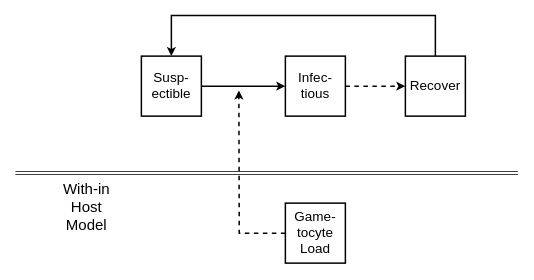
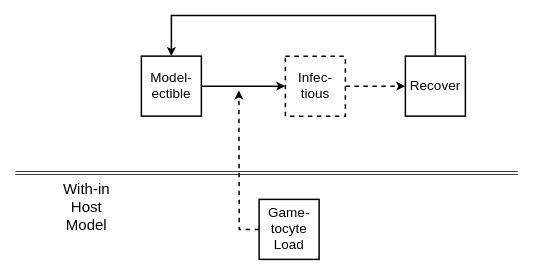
  <mxCell id="0" />
  <mxCell id="1" parent="0" />
  <mxCell id="2" style="edgeStyle=orthogonalEdgeStyle;rounded=0;orthogonalLoop=1;jettySize=auto;html=1;dashed=1;strokeWidth=2;" edge="1" parent="1" source="3"><mxGeometry relative="1" as="geometry"><mxPoint x="318" y="120" as="targetPoint" /></mxGeometry></mxCell>
- <mxCell id="3" value="Game-tocyte Load" style="whiteSpace=wrap;html=1;aspect=fixed;fontSize=18;strokeWidth=2;" vertex="1" parent="1"><mxGeometry x="380" y="270.167" width="80" height="80" as="geometry" /></mxCell>
+ <mxCell id="3" value="Game-tocyte Load" style="whiteSpace=wrap;html=1;aspect=fixed;fontSize=18;strokeWidth=2;" vertex="1" parent="1"><mxGeometry x="345" y="265.167" width="80" height="80" as="geometry" /></mxCell>
  <mxCell id="4" style="edgeStyle=orthogonalEdgeStyle;rounded=0;orthogonalLoop=1;jettySize=auto;html=1;fontSize=18;strokeWidth=2;" edge="1" parent="1" source="5" target="7"><mxGeometry relative="1" as="geometry" /></mxCell>
- <mxCell id="5" value="Susp-ectible" style="whiteSpace=wrap;html=1;aspect=fixed;fontSize=18;strokeWidth=2;" vertex="1" parent="1"><mxGeometry x="188" y="74.167" width="80" height="80" as="geometry" /></mxCell>
+ <mxCell id="5" value="Model-ectible" style="whiteSpace=wrap;html=1;aspect=fixed;fontSize=18;strokeWidth=2;" vertex="1" parent="1"><mxGeometry x="188" y="74.167" width="80" height="80" as="geometry" /></mxCell>
  <mxCell id="6" style="edgeStyle=orthogonalEdgeStyle;rounded=0;orthogonalLoop=1;jettySize=auto;html=1;fontSize=18;strokeWidth=2;dashed=1;" edge="1" parent="1" source="7" target="9"><mxGeometry relative="1" as="geometry" /></mxCell>
- <mxCell id="7" value="Infec-tious" style="whiteSpace=wrap;html=1;aspect=fixed;fontSize=18;strokeWidth=2;" vertex="1" parent="1"><mxGeometry x="380" y="74.167" width="80" height="80" as="geometry" /></mxCell>
+ <mxCell id="7" value="Infec-tious" style="whiteSpace=wrap;html=1;aspect=fixed;fontSize=18;strokeWidth=2;dashed=1;" vertex="1" parent="1"><mxGeometry x="380" y="74.167" width="80" height="80" as="geometry" /></mxCell>
  <mxCell id="8" style="edgeStyle=orthogonalEdgeStyle;rounded=0;orthogonalLoop=1;jettySize=auto;html=1;exitX=0.5;exitY=0;exitDx=0;exitDy=0;entryX=0.5;entryY=0;entryDx=0;entryDy=0;strokeWidth=2;" edge="1" parent="1" source="9" target="5"><mxGeometry relative="1" as="geometry"><Array as="points"><mxPoint x="580" y="20" /><mxPoint x="228" y="20" /></Array></mxGeometry></mxCell>
  <mxCell id="9" value="Recover" style="whiteSpace=wrap;html=1;aspect=fixed;fontSize=18;strokeWidth=2;" vertex="1" parent="1"><mxGeometry x="540" y="74.167" width="80" height="80" as="geometry" /></mxCell>
  <mxCell id="10" value="" style="endArrow=none;html=1;shape=link;" edge="1" parent="1"><mxGeometry width="50" height="50" relative="1" as="geometry"><mxPoint x="20" y="230" as="sourcePoint" /><mxPoint x="690" y="230" as="targetPoint" /></mxGeometry></mxCell>
  <mxCell id="11" value="&lt;font style=&quot;font-size: 20px&quot;&gt;With-in Host Model&lt;/font&gt;" style="text;html=1;strokeColor=none;fillColor=none;align=center;verticalAlign=middle;whiteSpace=wrap;rounded=0;" vertex="1" parent="1"><mxGeometry x="80" y="258" width="70" height="32" as="geometry" /></mxCell>
